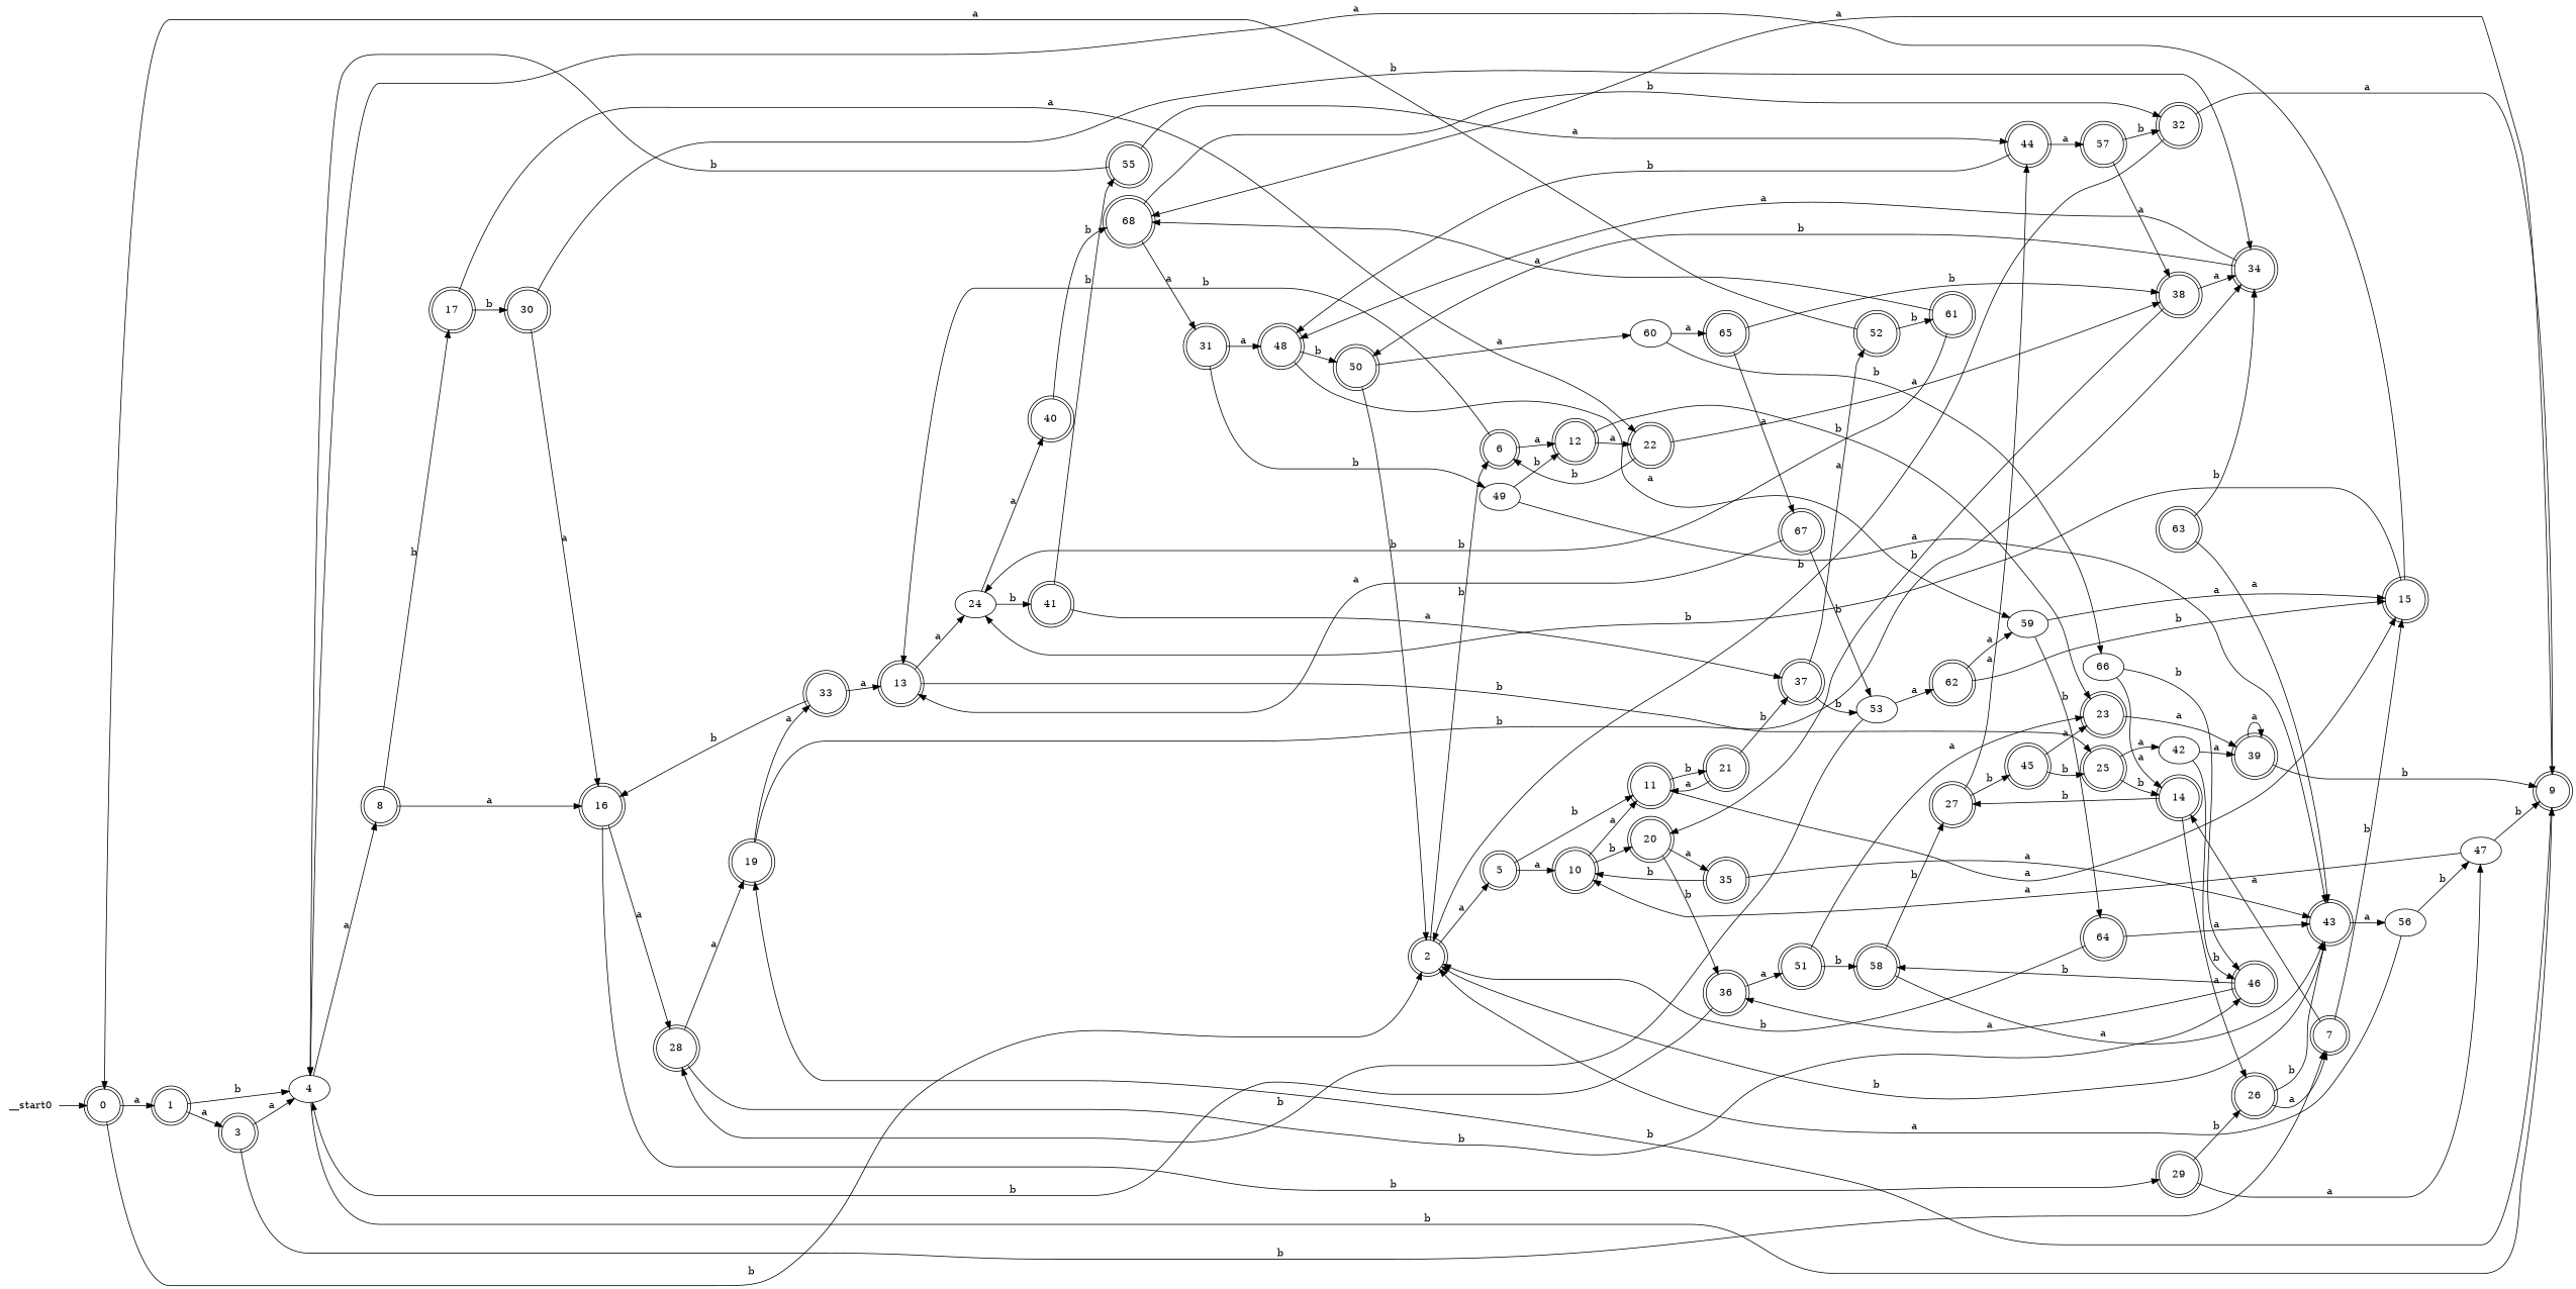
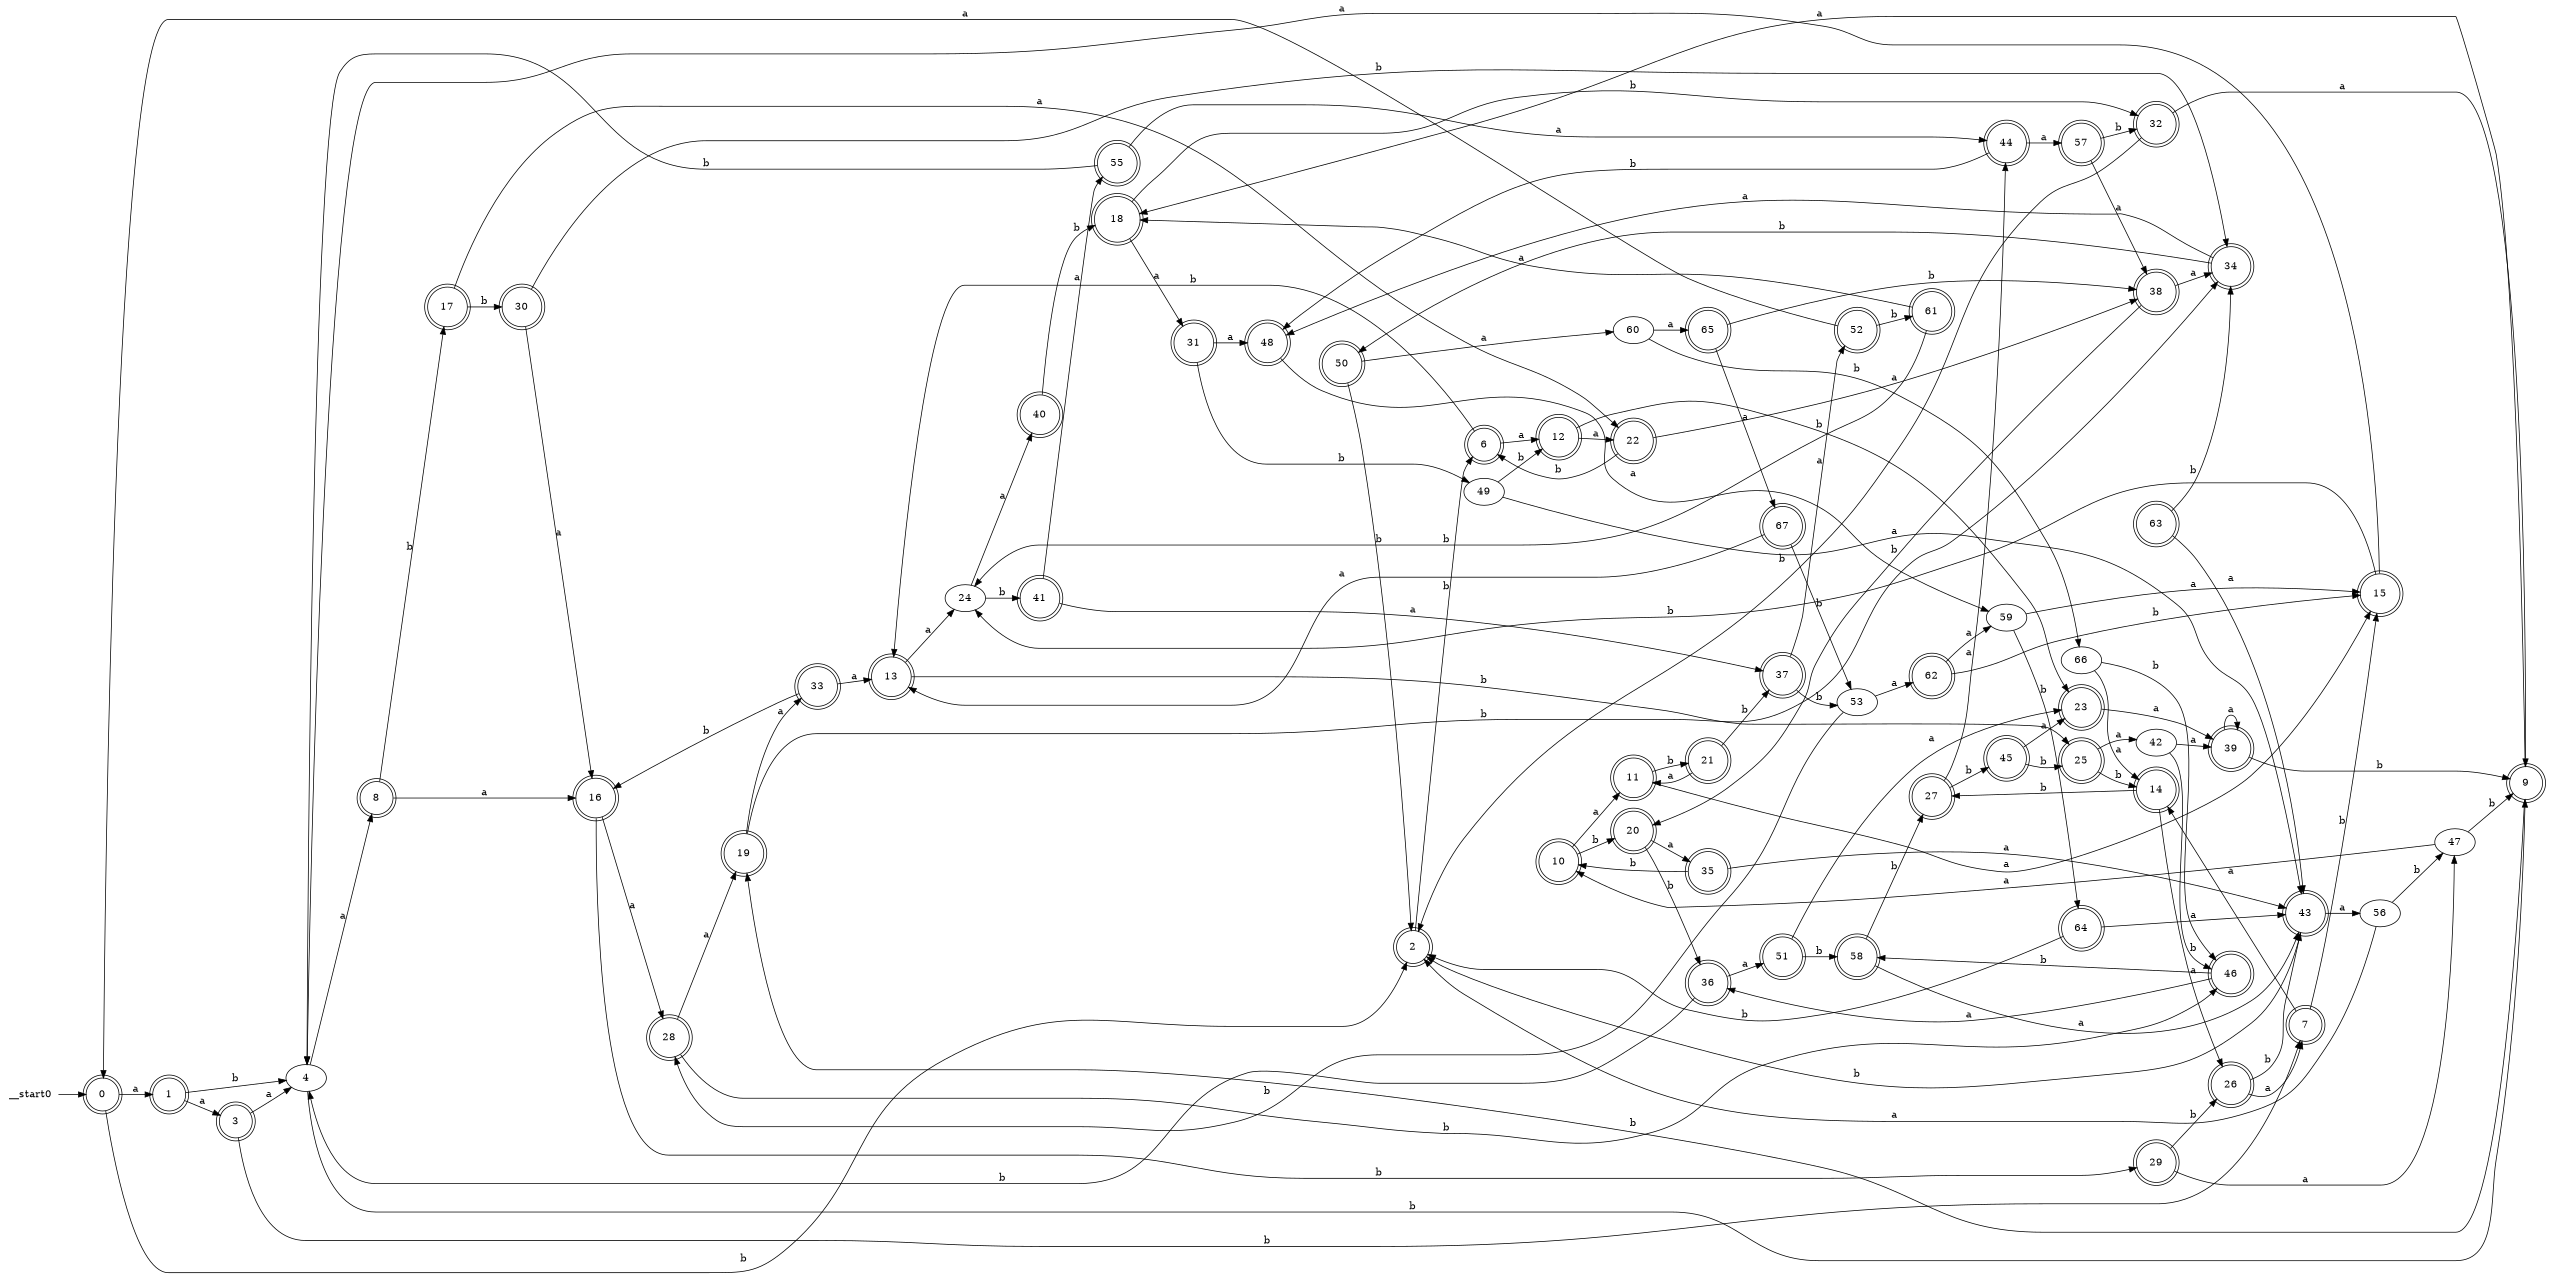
  digraph {
    rankdir=LR
    node [shape=doublecircle]
    __start0 [shape=none]
    0
    1
    2
    3
    4 [shape=""]
-   5
    6
    7
    8
    9
    10
    11
    12
    13
    14
    15
    16
    17
-   18 [label=68]
+   18
    19
    20
    21
    22
    23
    24 [shape=""]
    25
    26
    27
    28
    29
    30
    31
    32
    33
    34
    35
    36
    37
    38
    39
    40
    41
    42 [shape=""]
    43
    44
    45
    46
    47 [shape=""]
    48
    49 [shape=""]
    50
    51
    52
    53 [shape=""]
    55
    56 [shape=""]
    57
    58
    59 [shape=""]
    60 [shape=""]
    61
    62
    64
    65
    66 [shape=""]
    63
    67
    __start0 -> 0
    0 -> 1 [label=a]
    0 -> 2 [label=b]
    1 -> 3 [label=a]
    1 -> 4 [label=b]
-   2 -> 5 [label=a]
    2 -> 6 [label=b]
    3 -> 4 [label=a]
    3 -> 7 [label=b]
    4 -> 8 [label=a]
    4 -> 9 [label=b]
-   5 -> 10 [label=a]
-   5 -> 11 [label=b]
    6 -> 12 [label=a]
    6 -> 13 [label=b]
    7 -> 14 [label=a]
    7 -> 15 [label=b]
    8 -> 16 [label=a]
    8 -> 17 [label=b]
    9 -> 18 [label=a]
    9 -> 19 [label=b]
    10 -> 11 [label=a]
    10 -> 20 [label=b]
    11 -> 15 [label=a]
    11 -> 21 [label=b]
    12 -> 22 [label=a]
    12 -> 23 [label=b]
    13 -> 24 [label=a]
    13 -> 25 [label=b]
    14 -> 26 [label=a]
    14 -> 27 [label=b]
    15 -> 4 [label=a]
    15 -> 24 [label=b]
    16 -> 28 [label=a]
    16 -> 29 [label=b]
    17 -> 22 [label=a]
    17 -> 30 [label=b]
    18 -> 31 [label=a]
    18 -> 32 [label=b]
    19 -> 33 [label=a]
    19 -> 34 [label=b]
    20 -> 35 [label=a]
    20 -> 36 [label=b]
    21 -> 11 [label=a]
    21 -> 37 [label=b]
    22 -> 6 [label=b]
    22 -> 38 [label=a]
    23 -> 39 [label=a]
    24 -> 40 [label=a]
    24 -> 41 [label=b]
    25 -> 14 [label=b]
    25 -> 42 [label=a]
    26 -> 7 [label=a]
    26 -> 43 [label=b]
    27 -> 44 [label=a]
    27 -> 45 [label=b]
    28 -> 19 [label=a]
    28 -> 46 [label=b]
    29 -> 26 [label=b]
    29 -> 47 [label=a]
    30 -> 16 [label=a]
    30 -> 34 [label=b]
    31 -> 48 [label=a]
    31 -> 49 [label=b]
    32 -> 2 [label=b]
    32 -> 9 [label=a]
    33 -> 13 [label=a]
    33 -> 16 [label=b]
    34 -> 48 [label=a]
    34 -> 50 [label=b]
    35 -> 10 [label=b]
    35 -> 43 [label=a]
    36 -> 4 [label=b]
    36 -> 51 [label=a]
    37 -> 52 [label=a]
    37 -> 53 [label=b]
    38 -> 20 [label=b]
    38 -> 34 [label=a]
    39 -> 9 [label=b]
    39 -> 39 [label=a]
    40 -> 18 [label=b]
    41 -> 37 [label=a]
-   41 -> 55 [label=b]
+   41 -> 55 [label=a]
    42 -> 39 [label=a]
    42 -> 46 [label=b]
    43 -> 2 [label=b]
    43 -> 56 [label=a]
    44 -> 48 [label=b]
    44 -> 57 [label=a]
    45 -> 23 [label=a]
    45 -> 25 [label=b]
    46 -> 36 [label=a]
    46 -> 58 [label=b]
    47 -> 9 [label=b]
    47 -> 10 [label=a]
-   48 -> 50 [label=b]
    48 -> 59 [label=a]
    49 -> 12 [label=b]
    49 -> 43 [label=a]
    50 -> 2 [label=b]
    50 -> 60 [label=a]
    51 -> 23 [label=a]
    51 -> 58 [label=b]
    52 -> 0 [label=a]
    52 -> 61 [label=b]
    53 -> 28 [label=b]
    53 -> 62 [label=a]
    55 -> 4 [label=b]
    55 -> 44 [label=a]
    56 -> 2 [label=a]
    56 -> 47 [label=b]
    57 -> 32 [label=b]
    57 -> 38 [label=a]
    58 -> 27 [label=b]
    58 -> 43 [label=a]
    59 -> 15 [label=a]
    59 -> 64 [label=b]
    60 -> 65 [label=a]
    60 -> 66 [label=b]
    61 -> 18 [label=a]
    61 -> 24 [label=b]
    62 -> 15 [label=b]
    62 -> 59 [label=a]
    64 -> 2 [label=b]
    64 -> 43 [label=a]
    65 -> 38 [label=b]
    65 -> 67 [label=a]
    66 -> 14 [label=a]
    66 -> 46 [label=b]
    63 -> 34 [label=b]
    63 -> 43 [label=a]
    67 -> 13 [label=a]
    67 -> 53 [label=b]
  }
